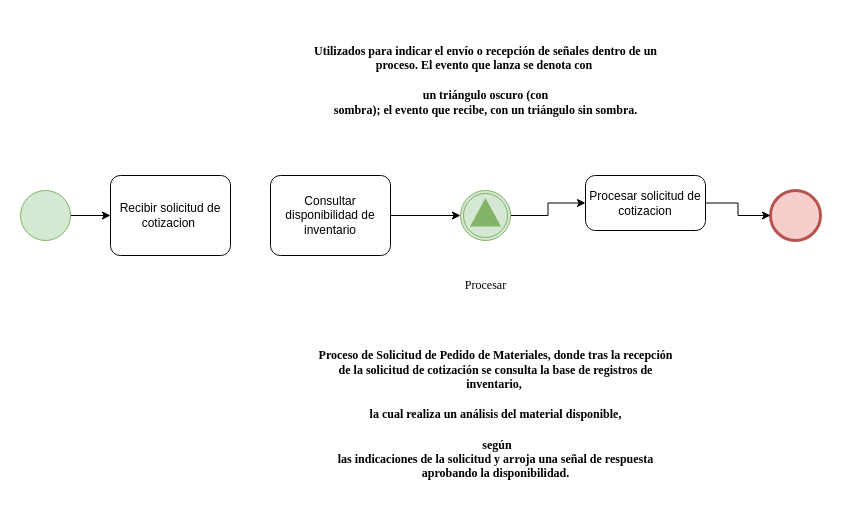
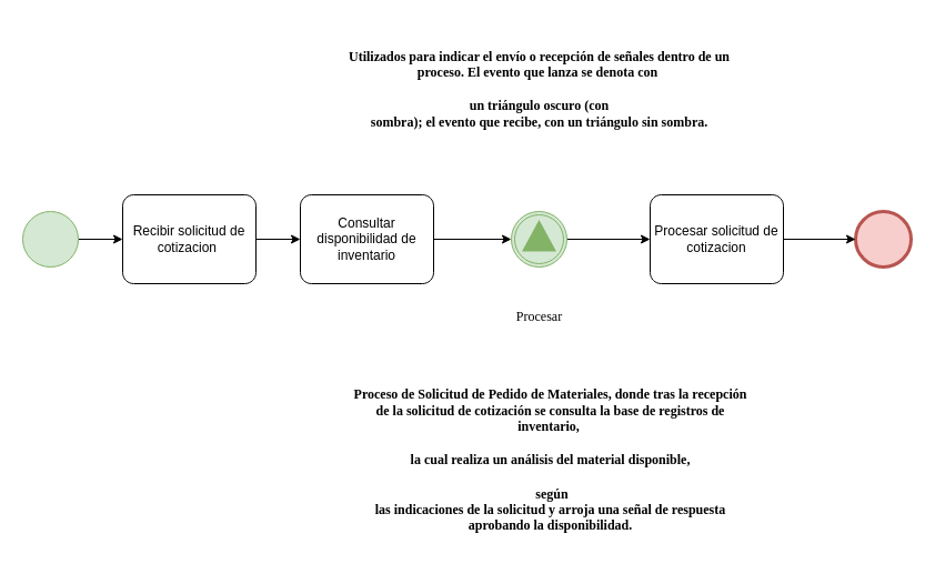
  <mxCell id="0" />
  <mxCell id="1" parent="0" />
  <mxCell id="2" value="" style="edgeStyle=orthogonalEdgeStyle;rounded=0;orthogonalLoop=1;jettySize=auto;html=1;" edge="1" parent="1" source="3" target="6"><mxGeometry relative="1" as="geometry" /></mxCell>
  <mxCell id="3" value="" style="points=[[0.145,0.145,0],[0.5,0,0],[0.855,0.145,0],[1,0.5,0],[0.855,0.855,0],[0.5,1,0],[0.145,0.855,0],[0,0.5,0]];shape=mxgraph.bpmn.event;html=1;verticalLabelPosition=bottom;labelBackgroundColor=#ffffff;verticalAlign=top;align=center;perimeter=ellipsePerimeter;outlineConnect=0;aspect=fixed;outline=standard;symbol=general;fillColor=#d5e8d4;strokeColor=#82b366;" vertex="1" parent="1"><mxGeometry x="20" y="190" width="50" height="50" as="geometry" /></mxCell>
  <mxCell id="4" value="&lt;h4&gt;&lt;font face=&quot;Georgia&quot;&gt;Utilizados para indicar el envío o recepción de señales dentro de un&lt;br&gt;proceso. El evento que lanza se denota con&amp;nbsp;&lt;/font&gt;&lt;/h4&gt;&lt;h4&gt;&lt;font face=&quot;Georgia&quot;&gt;un triángulo oscuro (con&lt;br&gt;sombra); el evento que recibe, con un triángulo sin sombra.&lt;/font&gt;&lt;br&gt;&lt;/h4&gt;" style="text;html=1;align=center;verticalAlign=middle;resizable=0;points=[];autosize=1;strokeColor=none;fillColor=none;" vertex="1" parent="1"><mxGeometry x="265" y="20" width="440" height="120" as="geometry" /></mxCell>
+ <mxCell id="5" value="" style="edgeStyle=orthogonalEdgeStyle;rounded=0;orthogonalLoop=1;jettySize=auto;html=1;" edge="1" parent="1" source="6" target="9"><mxGeometry relative="1" as="geometry" /></mxCell>
  <mxCell id="6" value="Recibir solicitud de cotizacion " style="points=[[0.25,0,0],[0.5,0,0],[0.75,0,0],[1,0.25,0],[1,0.5,0],[1,0.75,0],[0.75,1,0],[0.5,1,0],[0.25,1,0],[0,0.75,0],[0,0.5,0],[0,0.25,0]];shape=mxgraph.bpmn.task;whiteSpace=wrap;rectStyle=rounded;size=10;taskMarker=abstract;" vertex="1" parent="1"><mxGeometry x="110" y="175" width="120" height="80" as="geometry" /></mxCell>
  <mxCell id="7" value="" style="points=[[0.145,0.145,0],[0.5,0,0],[0.855,0.145,0],[1,0.5,0],[0.855,0.855,0],[0.5,1,0],[0.145,0.855,0],[0,0.5,0]];shape=mxgraph.bpmn.event;html=1;verticalLabelPosition=bottom;labelBackgroundColor=#ffffff;verticalAlign=top;align=center;perimeter=ellipsePerimeter;outlineConnect=0;aspect=fixed;outline=end;symbol=terminate2;fillColor=#f8cecc;strokeColor=#b85450;" vertex="1" parent="1"><mxGeometry x="770" y="190" width="50" height="50" as="geometry" /></mxCell>
  <mxCell id="8" value="" style="edgeStyle=orthogonalEdgeStyle;rounded=0;orthogonalLoop=1;jettySize=auto;html=1;fontFamily=Georgia;" edge="1" parent="1" source="9" target="14"><mxGeometry relative="1" as="geometry" /></mxCell>
  <mxCell id="9" value="Consultar disponibilidad de inventario" style="points=[[0.25,0,0],[0.5,0,0],[0.75,0,0],[1,0.25,0],[1,0.5,0],[1,0.75,0],[0.75,1,0],[0.5,1,0],[0.25,1,0],[0,0.75,0],[0,0.5,0],[0,0.25,0]];shape=mxgraph.bpmn.task;whiteSpace=wrap;rectStyle=rounded;size=10;taskMarker=abstract;" vertex="1" parent="1"><mxGeometry x="270" y="175" width="120" height="80" as="geometry" /></mxCell>
  <mxCell id="10" value="&lt;h4&gt;&lt;font face=&quot;Georgia&quot;&gt;Proceso de Solicitud de Pedido de Materiales, donde tras la recepción&lt;br/&gt;de la solicitud de cotización se consulta la base de registros de&lt;br/&gt;inventario,&amp;nbsp;&lt;/font&gt;&lt;/h4&gt;&lt;h4&gt;&lt;font face=&quot;Georgia&quot;&gt;la cual realiza un análisis del material disponible,&lt;/font&gt;&lt;/h4&gt;&lt;h4&gt;&lt;font face=&quot;Georgia&quot;&gt;&amp;nbsp;según&lt;br/&gt;las indicaciones de la solicitud y arroja una señal de respuesta&lt;br/&gt;aprobando la disponibilidad.&lt;/font&gt;&lt;br&gt;&lt;/h4&gt;" style="text;html=1;align=center;verticalAlign=middle;resizable=0;points=[];autosize=1;strokeColor=none;fillColor=none;" vertex="1" parent="1"><mxGeometry x="270" y="324" width="450" height="180" as="geometry" /></mxCell>
  <mxCell id="11" value="" style="edgeStyle=orthogonalEdgeStyle;rounded=0;orthogonalLoop=1;jettySize=auto;html=1;fontFamily=Georgia;" edge="1" parent="1" source="12" target="7"><mxGeometry relative="1" as="geometry" /></mxCell>
- <mxCell id="12" value="Procesar solicitud de cotizacion" style="points=[[0.25,0,0],[0.5,0,0],[0.75,0,0],[1,0.25,0],[1,0.5,0],[1,0.75,0],[0.75,1,0],[0.5,1,0],[0.25,1,0],[0,0.75,0],[0,0.5,0],[0,0.25,0]];shape=mxgraph.bpmn.task;whiteSpace=wrap;rectStyle=rounded;size=10;taskMarker=abstract;" vertex="1" parent="1"><mxGeometry x="585" y="175" width="120" height="55" as="geometry" /></mxCell>
+ <mxCell id="12" value="Procesar solicitud de cotizacion" style="points=[[0.25,0,0],[0.5,0,0],[0.75,0,0],[1,0.25,0],[1,0.5,0],[1,0.75,0],[0.75,1,0],[0.5,1,0],[0.25,1,0],[0,0.75,0],[0,0.5,0],[0,0.25,0]];shape=mxgraph.bpmn.task;whiteSpace=wrap;rectStyle=rounded;size=10;taskMarker=abstract;" vertex="1" parent="1"><mxGeometry x="585" y="175" width="120" height="80" as="geometry" /></mxCell>
  <mxCell id="13" value="" style="edgeStyle=orthogonalEdgeStyle;rounded=0;orthogonalLoop=1;jettySize=auto;html=1;fontFamily=Georgia;" edge="1" parent="1" source="14" target="12"><mxGeometry relative="1" as="geometry" /></mxCell>
  <mxCell id="14" value="" style="points=[[0.145,0.145,0],[0.5,0,0],[0.855,0.145,0],[1,0.5,0],[0.855,0.855,0],[0.5,1,0],[0.145,0.855,0],[0,0.5,0]];shape=mxgraph.bpmn.event;html=1;verticalLabelPosition=bottom;labelBackgroundColor=#ffffff;verticalAlign=top;align=center;perimeter=ellipsePerimeter;outlineConnect=0;aspect=fixed;outline=throwing;symbol=signal;fontFamily=Georgia;fillColor=#d5e8d4;strokeColor=#82b366;" vertex="1" parent="1"><mxGeometry x="460" y="190" width="50" height="50" as="geometry" /></mxCell>
  <mxCell id="15" value="Procesar" style="text;html=1;align=center;verticalAlign=middle;resizable=0;points=[];autosize=1;strokeColor=none;fillColor=none;fontFamily=Georgia;" vertex="1" parent="1"><mxGeometry x="440" y="270" width="90" height="30" as="geometry" /></mxCell>
